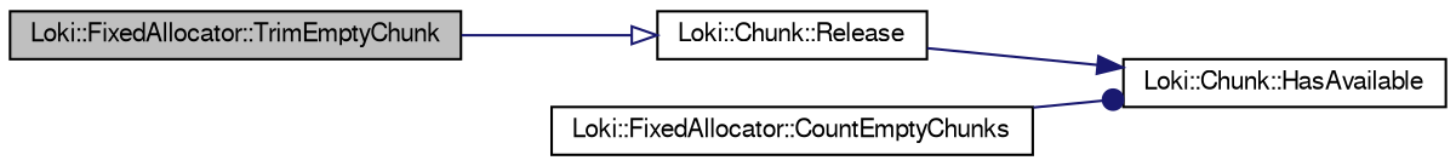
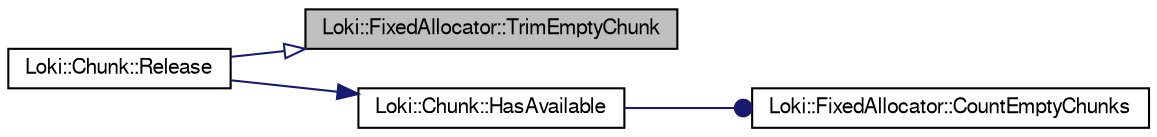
  digraph {
    rankdir=LR
    node [color=black fontname=FreeSans fontsize=10 shape=record]
    edge [color=midnightblue fontname=FreeSans fontsize=10 labelfontname=FreeSans labelfontsize=10 style=solid]
    n1 [fillcolor=grey75 fontcolor=black height=0.2 label="Loki::FixedAllocator::TrimEmptyChunk" style=filled width=0.4]
    n2 [height=0.2 label="Loki::Chunk::Release" width=0.4]
    n3 [height=0.2 label="Loki::FixedAllocator::CountEmptyChunks" width=0.4]
    n4 [height=0.2 label="Loki::Chunk::HasAvailable" width=0.4]
-   n1 -> n2 [arrowhead=onormal]
+   n2 -> n1 [arrowhead=onormal]
    n2 -> n4 [arrowhead=normal]
-   n3 -> n4 [arrowhead=dot]
+   n4 -> n3 [arrowhead=dot]
  }
